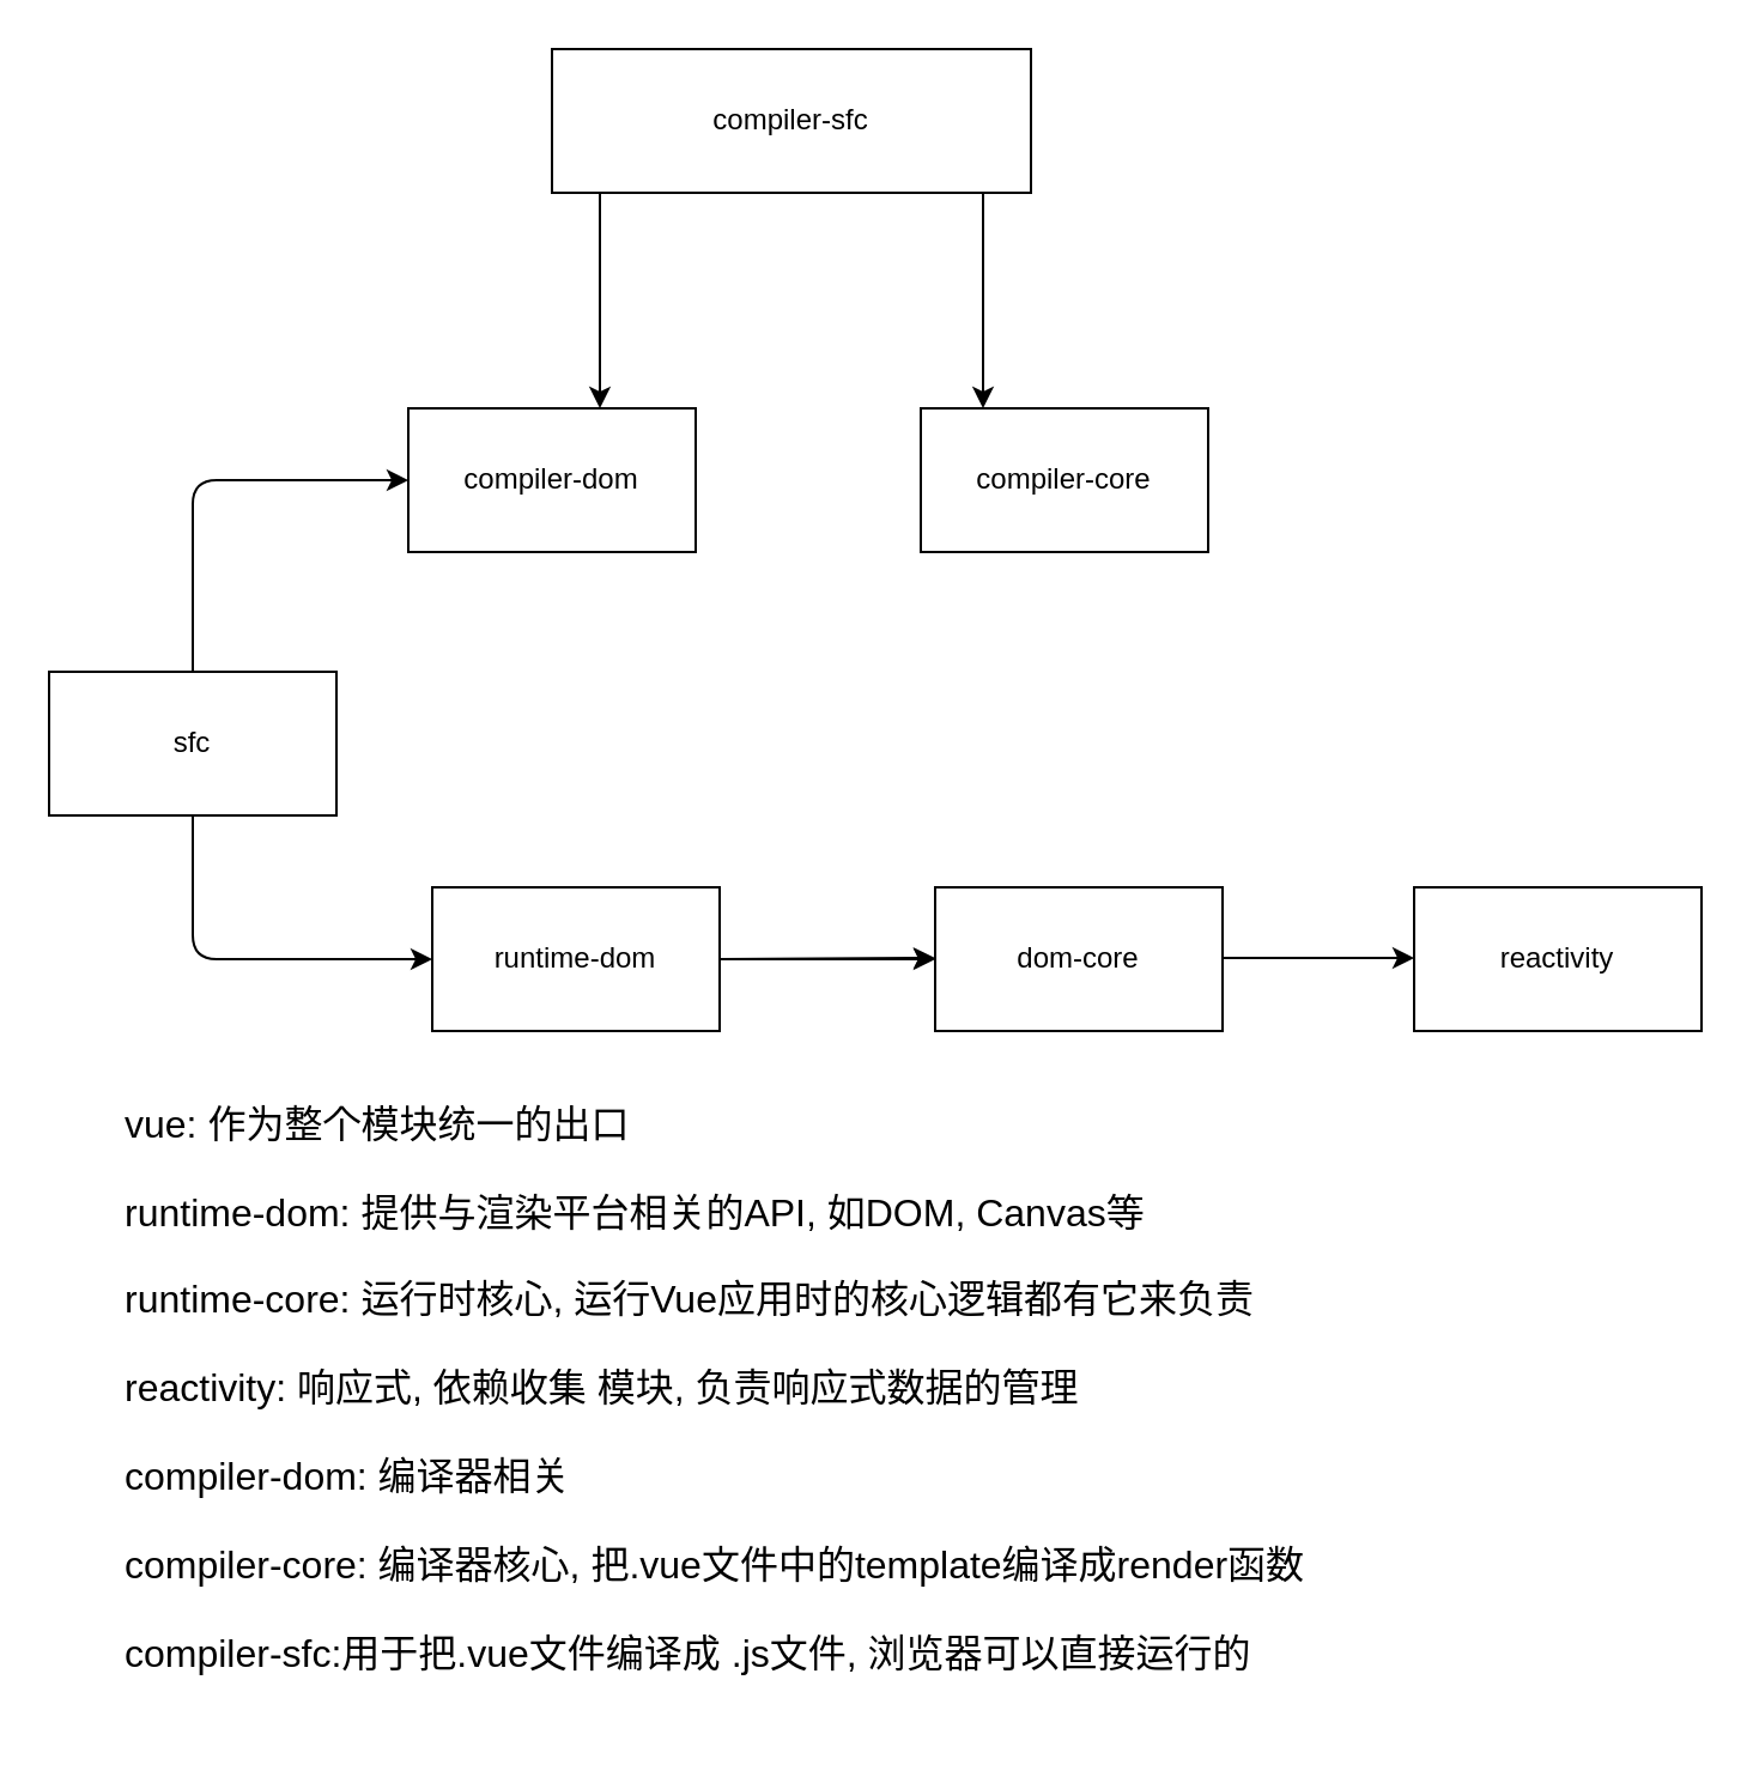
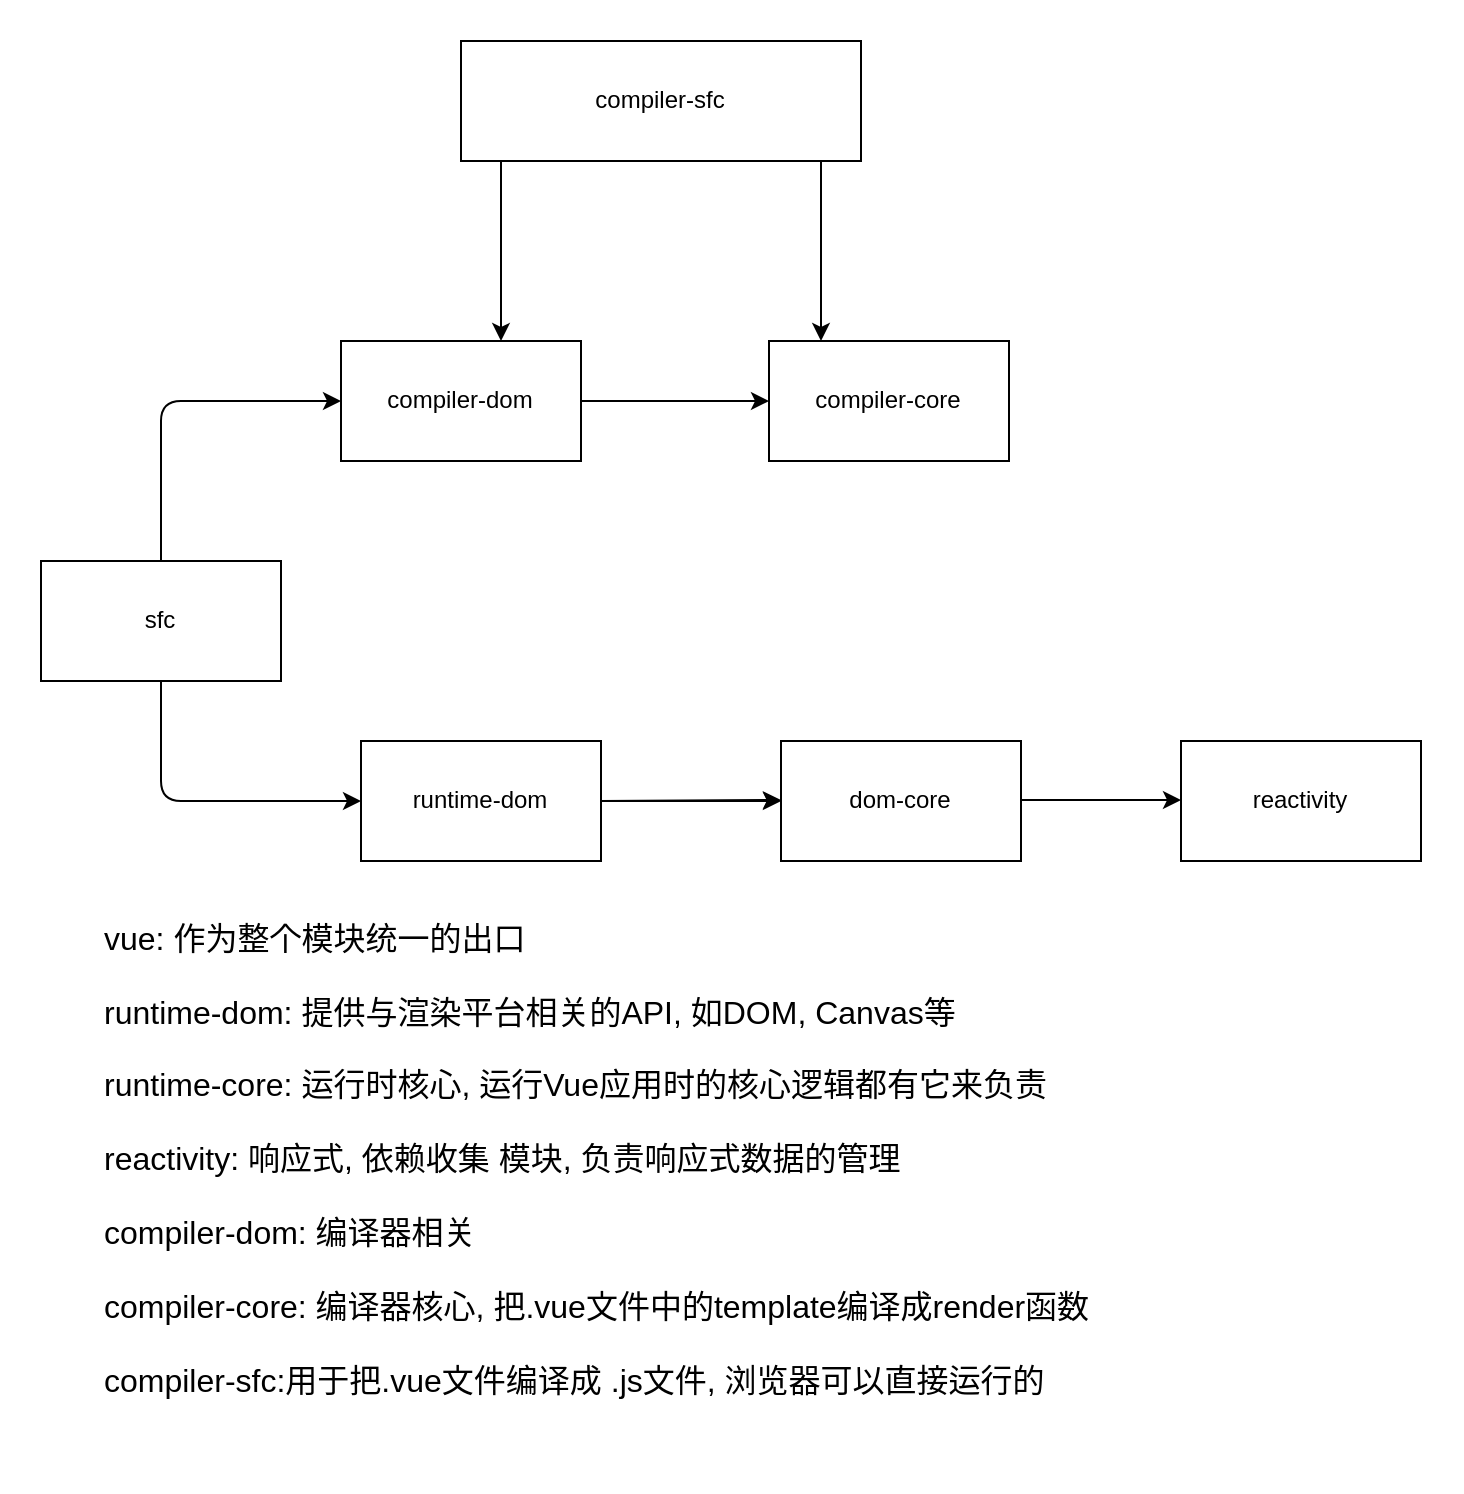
  <mxCell id="0" />
  <mxCell id="1" parent="0" />
  <mxCell id="2" value="sfc" style="rounded=0;whiteSpace=wrap;html=1;" vertex="1" parent="1"><mxGeometry x="20" y="280" width="120" height="60" as="geometry" /></mxCell>
  <mxCell id="3" value="" style="endArrow=classic;html=1;" edge="1" parent="1"><mxGeometry width="50" height="50" relative="1" as="geometry"><mxPoint x="80" y="340" as="sourcePoint" /><mxPoint x="180" y="400" as="targetPoint" /><Array as="points"><mxPoint x="80" y="400" /></Array></mxGeometry></mxCell>
  <mxCell id="4" value="" style="edgeStyle=none;html=1;" edge="1" parent="1" source="5" target="7"><mxGeometry relative="1" as="geometry" /></mxCell>
  <mxCell id="5" value="runtime-dom" style="rounded=0;whiteSpace=wrap;html=1;" vertex="1" parent="1"><mxGeometry x="180" y="370" width="120" height="60" as="geometry" /></mxCell>
  <mxCell id="6" value="" style="endArrow=classic;html=1;exitX=1;exitY=0.5;exitDx=0;exitDy=0;" edge="1" parent="1" source="5"><mxGeometry width="50" height="50" relative="1" as="geometry"><mxPoint x="300" y="399.5" as="sourcePoint" /><mxPoint x="390" y="399.5" as="targetPoint" /></mxGeometry></mxCell>
  <mxCell id="7" value="dom-core" style="rounded=0;whiteSpace=wrap;html=1;" vertex="1" parent="1"><mxGeometry x="390" y="370" width="120" height="60" as="geometry" /></mxCell>
  <mxCell id="8" value="" style="endArrow=classic;html=1;" edge="1" parent="1"><mxGeometry width="50" height="50" relative="1" as="geometry"><mxPoint x="510" y="399.5" as="sourcePoint" /><mxPoint x="590" y="399.5" as="targetPoint" /></mxGeometry></mxCell>
  <mxCell id="9" value="reactivity" style="rounded=0;whiteSpace=wrap;html=1;" vertex="1" parent="1"><mxGeometry x="590" y="370" width="120" height="60" as="geometry" /></mxCell>
  <mxCell id="10" value="" style="endArrow=classic;html=1;" edge="1" parent="1"><mxGeometry width="50" height="50" relative="1" as="geometry"><mxPoint x="80" y="280" as="sourcePoint" /><mxPoint x="170" y="200" as="targetPoint" /><Array as="points"><mxPoint x="80" y="200" /></Array></mxGeometry></mxCell>
  <mxCell id="11" value="compiler-dom" style="rounded=0;whiteSpace=wrap;html=1;" vertex="1" parent="1"><mxGeometry x="170" y="170" width="120" height="60" as="geometry" /></mxCell>
  <mxCell id="12" value="compiler-core" style="rounded=0;whiteSpace=wrap;html=1;" vertex="1" parent="1"><mxGeometry x="384" y="170" width="120" height="60" as="geometry" /></mxCell>
+ <mxCell id="13" value="" style="endArrow=classic;html=1;entryX=0;entryY=0.5;entryDx=0;entryDy=0;" edge="1" parent="1" source="11" target="12"><mxGeometry width="50" height="50" relative="1" as="geometry"><mxPoint x="290" y="199.5" as="sourcePoint" /><mxPoint x="380" y="199.5" as="targetPoint" /></mxGeometry></mxCell>
  <mxCell id="14" value="compiler-sfc" style="rounded=0;whiteSpace=wrap;html=1;" vertex="1" parent="1"><mxGeometry x="230" y="20" width="200" height="60" as="geometry" /></mxCell>
  <mxCell id="15" value="" style="endArrow=classic;html=1;" edge="1" parent="1"><mxGeometry width="50" height="50" relative="1" as="geometry"><mxPoint x="250" y="80" as="sourcePoint" /><mxPoint x="250" y="170" as="targetPoint" /></mxGeometry></mxCell>
  <mxCell id="16" value="" style="endArrow=classic;html=1;" edge="1" parent="1"><mxGeometry width="50" height="50" relative="1" as="geometry"><mxPoint x="410" y="80" as="sourcePoint" /><mxPoint x="410" y="170" as="targetPoint" /></mxGeometry></mxCell>
  <mxCell id="17" value="&lt;p style=&quot;line-height: 130%; font-size: 16px;&quot;&gt;vue: 作为整个模块统一的出口&lt;br&gt;&lt;/p&gt;&lt;p style=&quot;line-height: 130%; font-size: 16px;&quot;&gt;runtime-dom: 提供与渲染平台相关的API, 如DOM, Canvas等&lt;br&gt;&lt;/p&gt;&lt;p style=&quot;line-height: 130%; font-size: 16px;&quot;&gt;runtime-core: 运行时核心, 运行Vue应用时的核心逻辑都有它来负责&lt;/p&gt;&lt;p style=&quot;line-height: 130%; font-size: 16px;&quot;&gt;reactivity: 响应式, 依赖收集 模块, 负责响应式数据的管理&lt;/p&gt;&lt;p style=&quot;line-height: 130%; font-size: 16px;&quot;&gt;compiler-dom: 编译器相关&lt;/p&gt;&lt;p style=&quot;line-height: 130%; font-size: 16px;&quot;&gt;compiler-core: 编译器核心, 把.vue文件中的template编译成render函数&lt;/p&gt;&lt;p style=&quot;line-height: 130%; font-size: 16px;&quot;&gt;compiler-sfc:用于把.vue文件编译成 .js文件, 浏览器可以直接运行的&lt;/p&gt;" style="text;html=1;align=left;verticalAlign=middle;resizable=0;points=[];autosize=1;strokeColor=none;fillColor=none;" vertex="1" parent="1"><mxGeometry x="50" y="435" width="520" height="290" as="geometry" /></mxCell>
